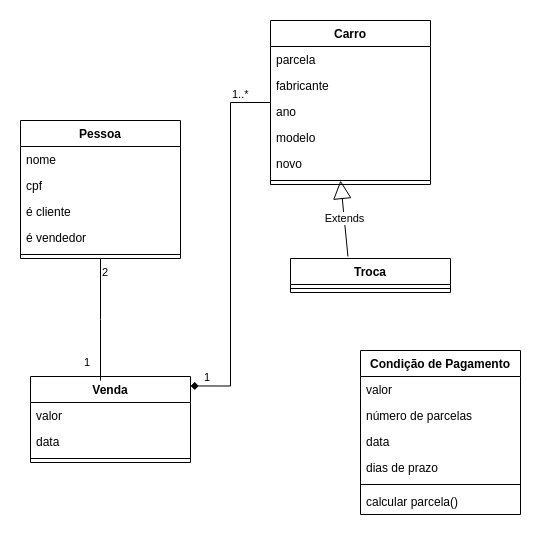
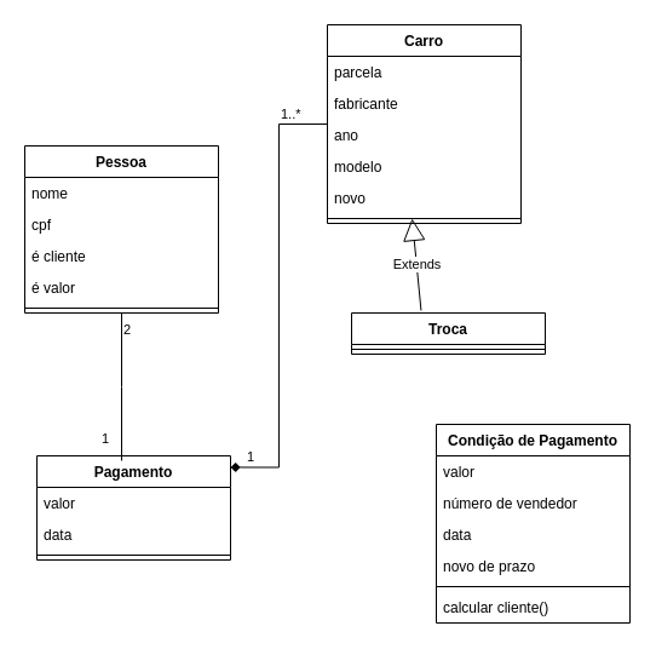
  <mxCell id="0" />
  <mxCell id="1" parent="0" />
  <mxCell id="2" value="Pessoa" style="swimlane;fontStyle=1;align=center;verticalAlign=top;childLayout=stackLayout;horizontal=1;startSize=26;horizontalStack=0;resizeParent=1;resizeParentMax=0;resizeLast=0;collapsible=1;marginBottom=0;" vertex="1" parent="1"><mxGeometry x="20" y="120" width="160" height="138" as="geometry" /></mxCell>
  <mxCell id="3" value="nome" style="text;strokeColor=none;fillColor=none;align=left;verticalAlign=top;spacingLeft=4;spacingRight=4;overflow=hidden;rotatable=0;points=[[0,0.5],[1,0.5]];portConstraint=eastwest;" vertex="1" parent="2"><mxGeometry y="26" width="160" height="26" as="geometry" /></mxCell>
  <mxCell id="4" value="cpf" style="text;strokeColor=none;fillColor=none;align=left;verticalAlign=top;spacingLeft=4;spacingRight=4;overflow=hidden;rotatable=0;points=[[0,0.5],[1,0.5]];portConstraint=eastwest;" vertex="1" parent="2"><mxGeometry y="52" width="160" height="26" as="geometry" /></mxCell>
  <mxCell id="5" value="é cliente" style="text;strokeColor=none;fillColor=none;align=left;verticalAlign=top;spacingLeft=4;spacingRight=4;overflow=hidden;rotatable=0;points=[[0,0.5],[1,0.5]];portConstraint=eastwest;" vertex="1" parent="2"><mxGeometry y="78" width="160" height="26" as="geometry" /></mxCell>
- <mxCell id="6" value="é vendedor" style="text;strokeColor=none;fillColor=none;align=left;verticalAlign=top;spacingLeft=4;spacingRight=4;overflow=hidden;rotatable=0;points=[[0,0.5],[1,0.5]];portConstraint=eastwest;" vertex="1" parent="2"><mxGeometry y="104" width="160" height="26" as="geometry" /></mxCell>
+ <mxCell id="6" value="é valor" style="text;strokeColor=none;fillColor=none;align=left;verticalAlign=top;spacingLeft=4;spacingRight=4;overflow=hidden;rotatable=0;points=[[0,0.5],[1,0.5]];portConstraint=eastwest;" vertex="1" parent="2"><mxGeometry y="104" width="160" height="26" as="geometry" /></mxCell>
  <mxCell id="7" value="" style="line;strokeWidth=1;fillColor=none;align=left;verticalAlign=middle;spacingTop=-1;spacingLeft=3;spacingRight=3;rotatable=0;labelPosition=right;points=[];portConstraint=eastwest;" vertex="1" parent="2"><mxGeometry y="130" width="160" height="8" as="geometry" /></mxCell>
  <mxCell id="8" value="Carro" style="swimlane;fontStyle=1;align=center;verticalAlign=top;childLayout=stackLayout;horizontal=1;startSize=26;horizontalStack=0;resizeParent=1;resizeParentMax=0;resizeLast=0;collapsible=1;marginBottom=0;" vertex="1" parent="1"><mxGeometry x="270" y="20" width="160" height="164" as="geometry" /></mxCell>
  <mxCell id="9" value="parcela" style="text;strokeColor=none;fillColor=none;align=left;verticalAlign=top;spacingLeft=4;spacingRight=4;overflow=hidden;rotatable=0;points=[[0,0.5],[1,0.5]];portConstraint=eastwest;" vertex="1" parent="8"><mxGeometry y="26" width="160" height="26" as="geometry" /></mxCell>
  <mxCell id="10" value="fabricante" style="text;strokeColor=none;fillColor=none;align=left;verticalAlign=top;spacingLeft=4;spacingRight=4;overflow=hidden;rotatable=0;points=[[0,0.5],[1,0.5]];portConstraint=eastwest;" vertex="1" parent="8"><mxGeometry y="52" width="160" height="26" as="geometry" /></mxCell>
  <mxCell id="11" value="ano" style="text;strokeColor=none;fillColor=none;align=left;verticalAlign=top;spacingLeft=4;spacingRight=4;overflow=hidden;rotatable=0;points=[[0,0.5],[1,0.5]];portConstraint=eastwest;" vertex="1" parent="8"><mxGeometry y="78" width="160" height="26" as="geometry" /></mxCell>
  <mxCell id="12" value="modelo" style="text;strokeColor=none;fillColor=none;align=left;verticalAlign=top;spacingLeft=4;spacingRight=4;overflow=hidden;rotatable=0;points=[[0,0.5],[1,0.5]];portConstraint=eastwest;" vertex="1" parent="8"><mxGeometry y="104" width="160" height="26" as="geometry" /></mxCell>
  <mxCell id="13" value="novo" style="text;strokeColor=none;fillColor=none;align=left;verticalAlign=top;spacingLeft=4;spacingRight=4;overflow=hidden;rotatable=0;points=[[0,0.5],[1,0.5]];portConstraint=eastwest;" vertex="1" parent="8"><mxGeometry y="130" width="160" height="26" as="geometry" /></mxCell>
  <mxCell id="14" value="" style="line;strokeWidth=1;fillColor=none;align=left;verticalAlign=middle;spacingTop=-1;spacingLeft=3;spacingRight=3;rotatable=0;labelPosition=right;points=[];portConstraint=eastwest;" vertex="1" parent="8"><mxGeometry y="156" width="160" height="8" as="geometry" /></mxCell>
- <mxCell id="15" value="Venda" style="swimlane;fontStyle=1;align=center;verticalAlign=top;childLayout=stackLayout;horizontal=1;startSize=26;horizontalStack=0;resizeParent=1;resizeParentMax=0;resizeLast=0;collapsible=1;marginBottom=0;" vertex="1" parent="1"><mxGeometry x="30" y="376" width="160" height="86" as="geometry" /></mxCell>
+ <mxCell id="15" value="Pagamento" style="swimlane;fontStyle=1;align=center;verticalAlign=top;childLayout=stackLayout;horizontal=1;startSize=26;horizontalStack=0;resizeParent=1;resizeParentMax=0;resizeLast=0;collapsible=1;marginBottom=0;" vertex="1" parent="1"><mxGeometry x="30" y="376" width="160" height="86" as="geometry" /></mxCell>
  <mxCell id="16" value="valor" style="text;strokeColor=none;fillColor=none;align=left;verticalAlign=top;spacingLeft=4;spacingRight=4;overflow=hidden;rotatable=0;points=[[0,0.5],[1,0.5]];portConstraint=eastwest;" vertex="1" parent="15"><mxGeometry y="26" width="160" height="26" as="geometry" /></mxCell>
  <mxCell id="17" value="data" style="text;strokeColor=none;fillColor=none;align=left;verticalAlign=top;spacingLeft=4;spacingRight=4;overflow=hidden;rotatable=0;points=[[0,0.5],[1,0.5]];portConstraint=eastwest;" vertex="1" parent="15"><mxGeometry y="52" width="160" height="26" as="geometry" /></mxCell>
  <mxCell id="18" value="" style="line;strokeWidth=1;fillColor=none;align=left;verticalAlign=middle;spacingTop=-1;spacingLeft=3;spacingRight=3;rotatable=0;labelPosition=right;points=[];portConstraint=eastwest;" vertex="1" parent="15"><mxGeometry y="78" width="160" height="8" as="geometry" /></mxCell>
  <mxCell id="19" value="Condição de Pagamento" style="swimlane;fontStyle=1;align=center;verticalAlign=top;childLayout=stackLayout;horizontal=1;startSize=26;horizontalStack=0;resizeParent=1;resizeParentMax=0;resizeLast=0;collapsible=1;marginBottom=0;" vertex="1" parent="1"><mxGeometry x="360" y="350" width="160" height="164" as="geometry" /></mxCell>
  <mxCell id="20" value="valor" style="text;strokeColor=none;fillColor=none;align=left;verticalAlign=top;spacingLeft=4;spacingRight=4;overflow=hidden;rotatable=0;points=[[0,0.5],[1,0.5]];portConstraint=eastwest;" vertex="1" parent="19"><mxGeometry y="26" width="160" height="26" as="geometry" /></mxCell>
- <mxCell id="21" value="número de parcelas" style="text;strokeColor=none;fillColor=none;align=left;verticalAlign=top;spacingLeft=4;spacingRight=4;overflow=hidden;rotatable=0;points=[[0,0.5],[1,0.5]];portConstraint=eastwest;" vertex="1" parent="19"><mxGeometry y="52" width="160" height="26" as="geometry" /></mxCell>
+ <mxCell id="21" value="número de vendedor" style="text;strokeColor=none;fillColor=none;align=left;verticalAlign=top;spacingLeft=4;spacingRight=4;overflow=hidden;rotatable=0;points=[[0,0.5],[1,0.5]];portConstraint=eastwest;" vertex="1" parent="19"><mxGeometry y="52" width="160" height="26" as="geometry" /></mxCell>
  <mxCell id="22" value="data" style="text;strokeColor=none;fillColor=none;align=left;verticalAlign=top;spacingLeft=4;spacingRight=4;overflow=hidden;rotatable=0;points=[[0,0.5],[1,0.5]];portConstraint=eastwest;" vertex="1" parent="19"><mxGeometry y="78" width="160" height="26" as="geometry" /></mxCell>
- <mxCell id="23" value="dias de prazo" style="text;strokeColor=none;fillColor=none;align=left;verticalAlign=top;spacingLeft=4;spacingRight=4;overflow=hidden;rotatable=0;points=[[0,0.5],[1,0.5]];portConstraint=eastwest;" vertex="1" parent="19"><mxGeometry y="104" width="160" height="26" as="geometry" /></mxCell>
+ <mxCell id="23" value="novo de prazo" style="text;strokeColor=none;fillColor=none;align=left;verticalAlign=top;spacingLeft=4;spacingRight=4;overflow=hidden;rotatable=0;points=[[0,0.5],[1,0.5]];portConstraint=eastwest;" vertex="1" parent="19"><mxGeometry y="104" width="160" height="26" as="geometry" /></mxCell>
  <mxCell id="24" value="" style="line;strokeWidth=1;fillColor=none;align=left;verticalAlign=middle;spacingTop=-1;spacingLeft=3;spacingRight=3;rotatable=0;labelPosition=right;points=[];portConstraint=eastwest;" vertex="1" parent="19"><mxGeometry y="130" width="160" height="8" as="geometry" /></mxCell>
- <mxCell id="25" value="calcular parcela()" style="text;strokeColor=none;fillColor=none;align=left;verticalAlign=top;spacingLeft=4;spacingRight=4;overflow=hidden;rotatable=0;points=[[0,0.5],[1,0.5]];portConstraint=eastwest;" vertex="1" parent="19"><mxGeometry y="138" width="160" height="26" as="geometry" /></mxCell>
+ <mxCell id="25" value="calcular cliente()" style="text;strokeColor=none;fillColor=none;align=left;verticalAlign=top;spacingLeft=4;spacingRight=4;overflow=hidden;rotatable=0;points=[[0,0.5],[1,0.5]];portConstraint=eastwest;" vertex="1" parent="19"><mxGeometry y="138" width="160" height="26" as="geometry" /></mxCell>
  <mxCell id="26" value="" style="endArrow=none;html=1;edgeStyle=orthogonalEdgeStyle;rounded=0;exitX=0.5;exitY=1;exitDx=0;exitDy=0;" edge="1" parent="1" source="2"><mxGeometry relative="1" as="geometry"><mxPoint x="110" y="310" as="sourcePoint" /><mxPoint x="100" y="380" as="targetPoint" /></mxGeometry></mxCell>
  <mxCell id="27" value="2" style="edgeLabel;resizable=0;html=1;align=left;verticalAlign=bottom;" connectable="0" vertex="1" parent="26"><mxGeometry x="-1" relative="1" as="geometry"><mxPoint y="22" as="offset" /></mxGeometry></mxCell>
  <mxCell id="28" value="1" style="edgeLabel;resizable=0;html=1;align=right;verticalAlign=bottom;" connectable="0" vertex="1" parent="26"><mxGeometry x="1" relative="1" as="geometry"><mxPoint x="-10" y="-10" as="offset" /></mxGeometry></mxCell>
  <mxCell id="29" value="" style="endArrow=diamond;html=1;edgeStyle=orthogonalEdgeStyle;rounded=0;entryX=1;entryY=0.11;entryDx=0;entryDy=0;entryPerimeter=0;" edge="1" parent="1" source="8" target="15"><mxGeometry relative="1" as="geometry"><mxPoint x="320" y="280" as="sourcePoint" /><mxPoint x="334" y="330" as="targetPoint" /></mxGeometry></mxCell>
  <mxCell id="30" value="1..*" style="edgeLabel;resizable=0;html=1;align=left;verticalAlign=bottom;" connectable="0" vertex="1" parent="29"><mxGeometry x="-1" relative="1" as="geometry"><mxPoint x="-40" as="offset" /></mxGeometry></mxCell>
  <mxCell id="31" value="1" style="edgeLabel;resizable=0;html=1;align=right;verticalAlign=bottom;" connectable="0" vertex="1" parent="29"><mxGeometry x="1" relative="1" as="geometry"><mxPoint x="20" as="offset" /></mxGeometry></mxCell>
  <mxCell id="32" value="Troca" style="swimlane;fontStyle=1;align=center;verticalAlign=top;childLayout=stackLayout;horizontal=1;startSize=26;horizontalStack=0;resizeParent=1;resizeParentMax=0;resizeLast=0;collapsible=1;marginBottom=0;" vertex="1" parent="1"><mxGeometry x="290" y="258" width="160" height="34" as="geometry" /></mxCell>
  <mxCell id="33" value="" style="line;strokeWidth=1;fillColor=none;align=left;verticalAlign=middle;spacingTop=-1;spacingLeft=3;spacingRight=3;rotatable=0;labelPosition=right;points=[];portConstraint=eastwest;" vertex="1" parent="32"><mxGeometry y="26" width="160" height="8" as="geometry" /></mxCell>
  <mxCell id="34" value="Extends" style="endArrow=block;endSize=16;endFill=0;html=1;rounded=0;exitX=0.359;exitY=-0.059;exitDx=0;exitDy=0;exitPerimeter=0;" edge="1" parent="1" source="32"><mxGeometry width="160" relative="1" as="geometry"><mxPoint x="180" y="200" as="sourcePoint" /><mxPoint x="340" y="180" as="targetPoint" /></mxGeometry></mxCell>
